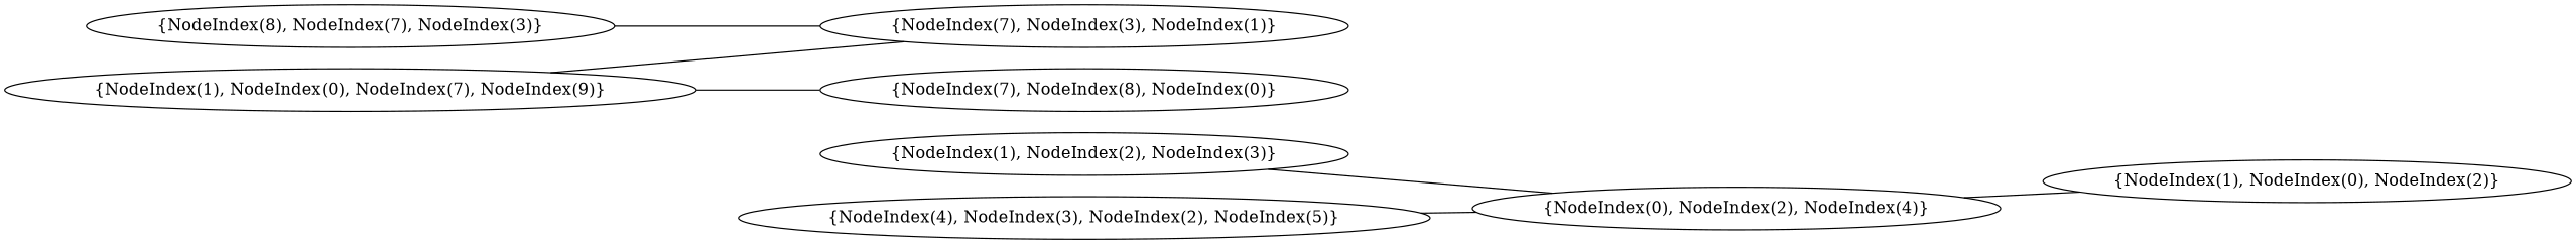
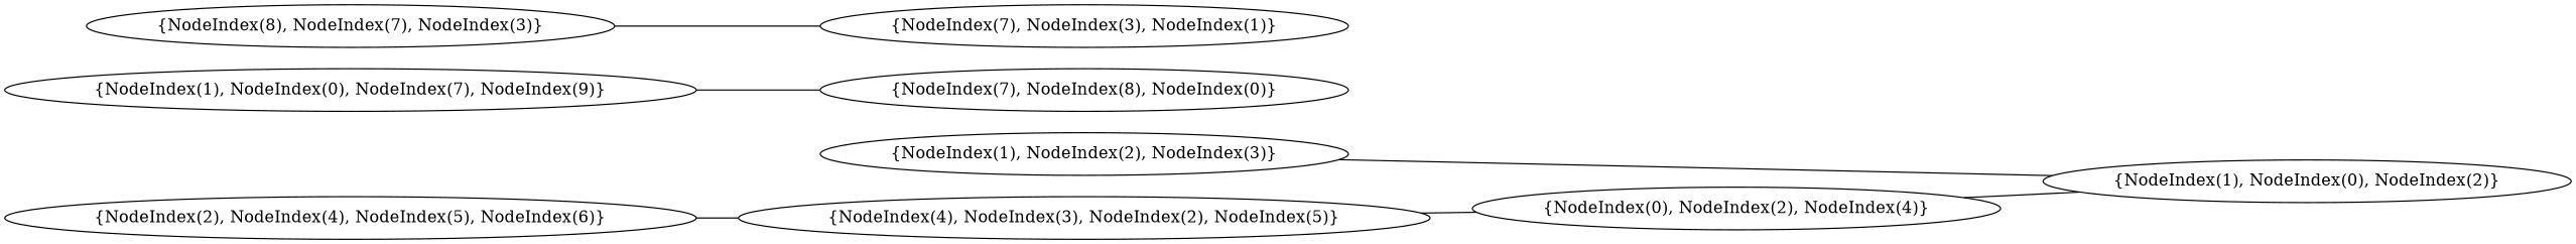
  graph {
    rankdir=LR
    n1 [label="{NodeIndex(1), NodeIndex(0), NodeIndex(2)}"]
    n2 [label="{NodeIndex(1), NodeIndex(2), NodeIndex(3)}"]
    n3 [label="{NodeIndex(0), NodeIndex(2), NodeIndex(4)}"]
    n4 [label="{NodeIndex(4), NodeIndex(3), NodeIndex(2), NodeIndex(5)}"]
+   n5 [label="{NodeIndex(2), NodeIndex(4), NodeIndex(5), NodeIndex(6)}"]
    n6 [label="{NodeIndex(7), NodeIndex(3), NodeIndex(1)}"]
    n7 [label="{NodeIndex(7), NodeIndex(8), NodeIndex(0)}"]
    n8 [label="{NodeIndex(8), NodeIndex(7), NodeIndex(3)}"]
    n9 [label="{NodeIndex(1), NodeIndex(0), NodeIndex(7), NodeIndex(9)}"]
-   n2 -- n3
+   n2 -- n1
    n3 -- n1
    n4 -- n3
+   n5 -- n4
    n8 -- n6
-   n9 -- n6
    n9 -- n7
  }
